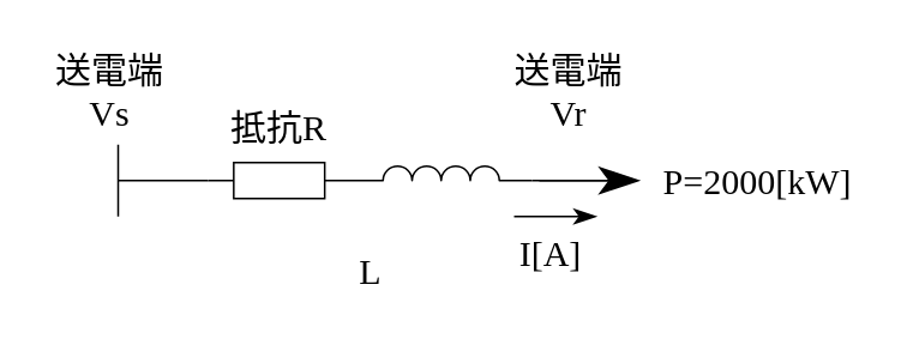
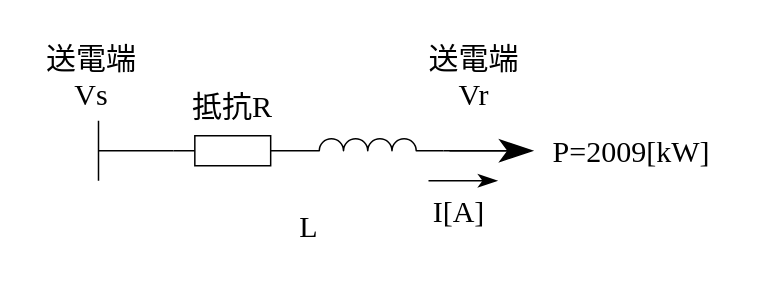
  <mxCell id="0" />
  <mxCell id="1" parent="0" />
  <mxCell id="2" value="" style="pointerEvents=1;verticalLabelPosition=bottom;shadow=0;dashed=0;align=center;html=1;verticalAlign=top;shape=mxgraph.electrical.resistors.resistor_1;rotation=-180;" parent="1" vertex="1"><mxGeometry x="115" y="90" width="79" height="20" as="geometry" /></mxCell>
  <mxCell id="3" value="" style="endArrow=none;html=1;strokeWidth=1;" parent="1" edge="1"><mxGeometry width="100" relative="1" as="geometry"><mxPoint x="65" y="100" as="sourcePoint" /><mxPoint x="115" y="100" as="targetPoint" /></mxGeometry></mxCell>
  <mxCell id="4" value="" style="endArrow=none;html=1;strokeWidth=1;startSize=6;" parent="1" edge="1"><mxGeometry width="100" relative="1" as="geometry"><mxPoint x="295" y="100" as="sourcePoint" /><mxPoint x="305" y="100" as="targetPoint" /><Array as="points"><mxPoint x="345" y="100" /></Array></mxGeometry></mxCell>
  <mxCell id="5" value="" style="endArrow=none;html=1;strokeWidth=1;" parent="1" edge="1"><mxGeometry width="100" relative="1" as="geometry"><mxPoint x="65" y="80" as="sourcePoint" /><mxPoint x="65" y="120" as="targetPoint" /></mxGeometry></mxCell>
  <mxCell id="6" value="&lt;font style=&quot;font-size: 20px;&quot; face=&quot;Times New Roman&quot;&gt;I[A]&lt;/font&gt;" style="text;html=1;align=center;verticalAlign=middle;resizable=0;points=[];autosize=1;strokeColor=none;fillColor=none;" parent="1" vertex="1"><mxGeometry x="275" y="119.5" width="60" height="40" as="geometry" /></mxCell>
  <mxCell id="7" value="" style="pointerEvents=1;verticalLabelPosition=bottom;shadow=0;dashed=0;align=center;html=1;verticalAlign=top;shape=mxgraph.electrical.inductors.inductor_3;" vertex="1" parent="1"><mxGeometry x="194" y="92" width="101" height="8" as="geometry" /></mxCell>
  <mxCell id="8" value="" style="endArrow=classicThin;html=1;strokeWidth=1;endSize=20;" edge="1" parent="1"><mxGeometry width="100" relative="1" as="geometry"><mxPoint x="299" y="100" as="sourcePoint" /><mxPoint x="355" y="100" as="targetPoint" /></mxGeometry></mxCell>
  <mxCell id="9" value="" style="endArrow=classicThin;html=1;strokeWidth=1;endSize=10;rounded=0;" edge="1" parent="1"><mxGeometry width="100" relative="1" as="geometry"><mxPoint x="285" y="120" as="sourcePoint" /><mxPoint x="331" y="120" as="targetPoint" /></mxGeometry></mxCell>
  <mxCell id="10" value="&lt;font style=&quot;font-size: 20px;&quot; face=&quot;Times New Roman&quot;&gt;送電端&lt;br&gt;Vs&lt;/font&gt;" style="text;html=1;align=center;verticalAlign=middle;resizable=0;points=[];autosize=1;strokeColor=none;fillColor=none;" vertex="1" parent="1"><mxGeometry x="20" y="20" width="80" height="60" as="geometry" /></mxCell>
  <mxCell id="11" value="&lt;font style=&quot;font-size: 20px;&quot; face=&quot;Times New Roman&quot;&gt;送電端&lt;br&gt;Vr&lt;/font&gt;" style="text;html=1;align=center;verticalAlign=middle;resizable=0;points=[];autosize=1;strokeColor=none;fillColor=none;" vertex="1" parent="1"><mxGeometry x="275" y="20" width="80" height="60" as="geometry" /></mxCell>
  <mxCell id="12" value="&lt;font face=&quot;Times New Roman&quot;&gt;&lt;span style=&quot;font-size: 20px;&quot;&gt;抵抗R&lt;/span&gt;&lt;/font&gt;" style="text;html=1;align=center;verticalAlign=middle;resizable=0;points=[];autosize=1;strokeColor=none;fillColor=none;" vertex="1" parent="1"><mxGeometry x="114" y="50" width="80" height="40" as="geometry" /></mxCell>
  <mxCell id="13" value="&lt;font face=&quot;Times New Roman&quot;&gt;&lt;span style=&quot;font-size: 20px;&quot;&gt;L&lt;/span&gt;&lt;/font&gt;" style="text;html=1;align=center;verticalAlign=middle;resizable=0;points=[];autosize=1;strokeColor=none;fillColor=none;" vertex="1" parent="1"><mxGeometry x="185" y="130" width="40" height="40" as="geometry" /></mxCell>
- <mxCell id="14" value="&lt;font face=&quot;Times New Roman&quot;&gt;&lt;span style=&quot;font-size: 20px;&quot;&gt;P=2000[kW]&lt;/span&gt;&lt;/font&gt;" style="text;html=1;align=center;verticalAlign=middle;resizable=0;points=[];autosize=1;strokeColor=none;fillColor=none;" vertex="1" parent="1"><mxGeometry x="355" y="79.5" width="130" height="40" as="geometry" /></mxCell>
+ <mxCell id="14" value="&lt;font face=&quot;Times New Roman&quot;&gt;&lt;span style=&quot;font-size: 20px;&quot;&gt;P=2009[kW]&lt;/span&gt;&lt;/font&gt;" style="text;html=1;align=center;verticalAlign=middle;resizable=0;points=[];autosize=1;strokeColor=none;fillColor=none;" vertex="1" parent="1"><mxGeometry x="355" y="79.5" width="130" height="40" as="geometry" /></mxCell>
